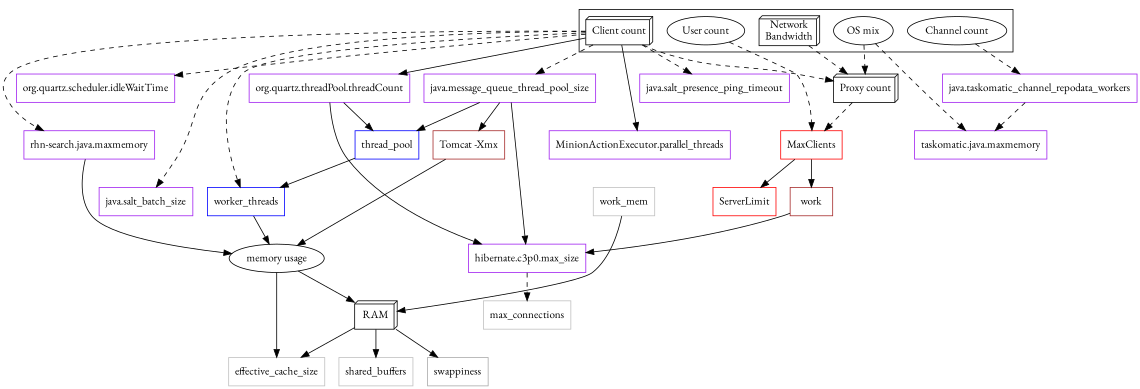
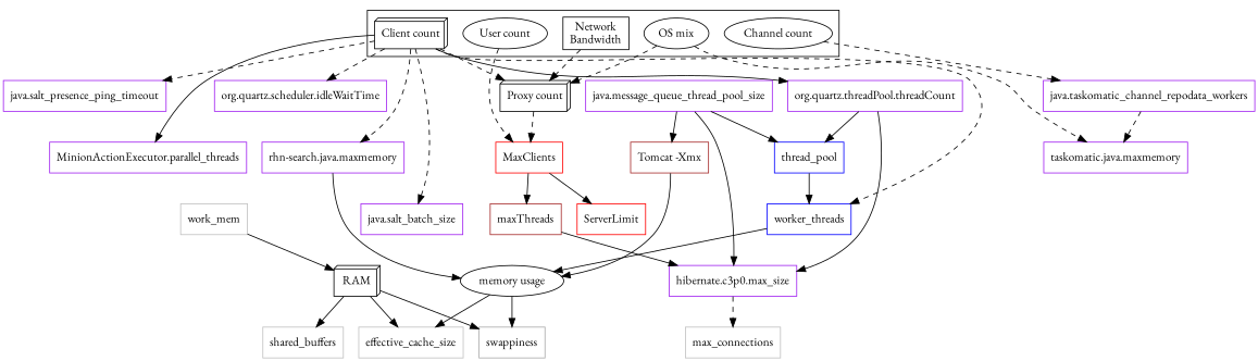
  digraph {
    fontname="EB Garamond"
    node [fontname="EB Garamond" shape=rectangle color=purple]
    edge [fontname="EB Garamond"]
-   "Network\nBandwidth" [shape=box3d color=""]
+   "Network\nBandwidth" [shape=box color=""]
    "Client count" [shape=box3d color=""]
    "Channel count" [shape="" color=""]
    "OS mix" [shape="" color=""]
    "User count" [shape="" color=""]
    "Proxy count" [shape=box3d color=""]
    "java.message_queue_thread_pool_size" [file="/etc/rhn/rhn.conf"]
    "java.salt_batch_size" [file="/etc/rhn/rhn.conf"]
    "java.salt_presence_ping_timeout"
    "org.quartz.threadPool.threadCount" [file="/etc/rhn/rhn.conf"]
    "org.quartz.scheduler.idleWaitTime" [file="/etc/rhn/rhn.conf"]
    "rhn-search.java.maxmemory" [file="/etc/rhn/rhn.conf"]
    worker_threads [color=blue file="/etc/salt/master.d/tuning.conf"]
    "MinionActionExecutor.parallel_threads" [file="/etc/rhn/rhn.conf"]
    "java.taskomatic_channel_repodata_workers"
    "taskomatic.java.maxmemory" [file="/etc/rhn/rhn.conf"]
    MaxClients [color=red file="/etc/apache2/server-tuning.conf"]
    "hibernate.c3p0.max_size" [file="/etc/rhn/rhn.conf"]
    thread_pool [color=blue file="/etc/salt/master.d/tuning.conf"]
    "Tomcat -Xmx" [color=brown file="/etc/sysconfig/tomcat"]
    "memory usage" [shape="" color=""]
    work_mem [color=grey file="/var/lib/pgsql/data/postgresql.conf"]
-   maxThreads [color=brown file="/etc/tomcat/server.xml" label=work]
+   maxThreads [color=brown file="/etc/tomcat/server.xml"]
    ServerLimit [color=red file="/etc/apache2/server-tuning.conf"]
    max_connections [color=grey file="/var/lib/pgsql/data/postgresql.conf"]
    effective_cache_size [color=grey file="/var/lib/pgsql/data/postgresql.conf"]
    RAM [shape=box3d color=""]
    shared_buffers [color=grey file="/var/lib/pgsql/data/postgresql.conf"]
    swappiness [color=darkgrey file="/etc/sysctl.conf"]
    subgraph cluster_1 {
      "Network\nBandwidth"
      "Client count"
      "Channel count"
      "OS mix"
      "User count"
    }
    "Network\nBandwidth" -> "Proxy count" [style=dashed]
    "Client count" -> "Proxy count" [style=dashed]
-   "Client count" -> "java.message_queue_thread_pool_size" [style=dashed]
    "Client count" -> "java.salt_batch_size" [style=dashed]
    "Client count" -> "java.salt_presence_ping_timeout" [style=dashed]
    "Client count" -> "org.quartz.threadPool.threadCount" [style=solid]
    "Client count" -> "org.quartz.scheduler.idleWaitTime" [style=dashed]
    "Client count" -> "rhn-search.java.maxmemory" [style=dashed]
    "Client count" -> worker_threads [style=dashed]
    "Client count" -> "MinionActionExecutor.parallel_threads"
    "Channel count" -> "java.taskomatic_channel_repodata_workers" [style=dashed]
    "OS mix" -> "Proxy count" [style=dashed]
    "OS mix" -> "taskomatic.java.maxmemory" [style=dashed]
    "User count" -> MaxClients [style=dashed]
    "Proxy count" -> MaxClients [style=dashed]
    "java.message_queue_thread_pool_size" -> "hibernate.c3p0.max_size"
    "java.message_queue_thread_pool_size" -> thread_pool
    "java.message_queue_thread_pool_size" -> "Tomcat -Xmx"
    "java.salt_presence_ping_timeout" -> "MinionActionExecutor.parallel_threads" [style=invis]
    "org.quartz.threadPool.threadCount" -> "hibernate.c3p0.max_size"
    "org.quartz.threadPool.threadCount" -> thread_pool
    "org.quartz.scheduler.idleWaitTime" -> "rhn-search.java.maxmemory" [style=invis]
    "rhn-search.java.maxmemory" -> "java.salt_batch_size" [style=invis]
    "rhn-search.java.maxmemory" -> "rhn-search.java.maxmemory" [style=invis]
    "rhn-search.java.maxmemory" -> "memory usage"
    worker_threads -> "memory usage"
    "MinionActionExecutor.parallel_threads" -> work_mem [style=invis]
    "java.taskomatic_channel_repodata_workers" -> "taskomatic.java.maxmemory" [style=dashed]
    MaxClients -> maxThreads
    MaxClients -> ServerLimit
    "hibernate.c3p0.max_size" -> max_connections [style=dashed]
    thread_pool -> worker_threads
    "Tomcat -Xmx" -> "memory usage"
    "memory usage" -> effective_cache_size
-   "memory usage" -> RAM
+   "memory usage" -> swappiness
    work_mem -> RAM
    maxThreads -> "hibernate.c3p0.max_size"
    RAM -> effective_cache_size
    RAM -> shared_buffers
    RAM -> swappiness
  }
